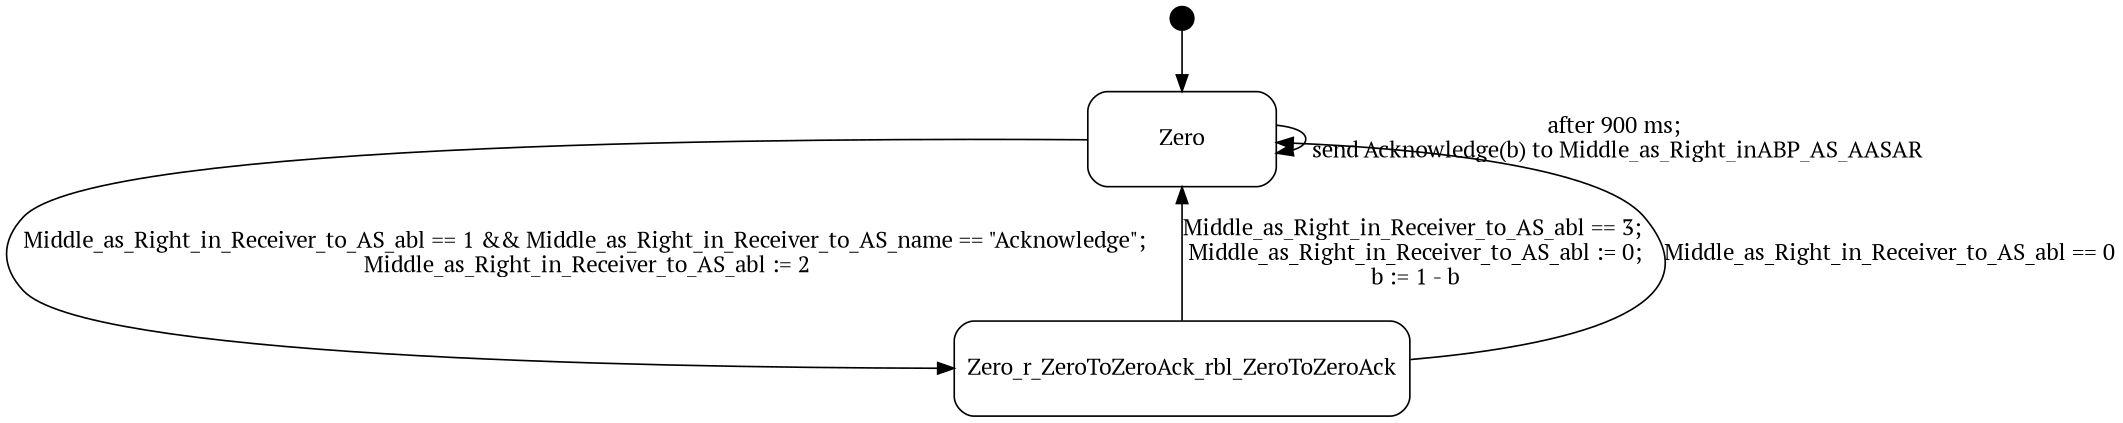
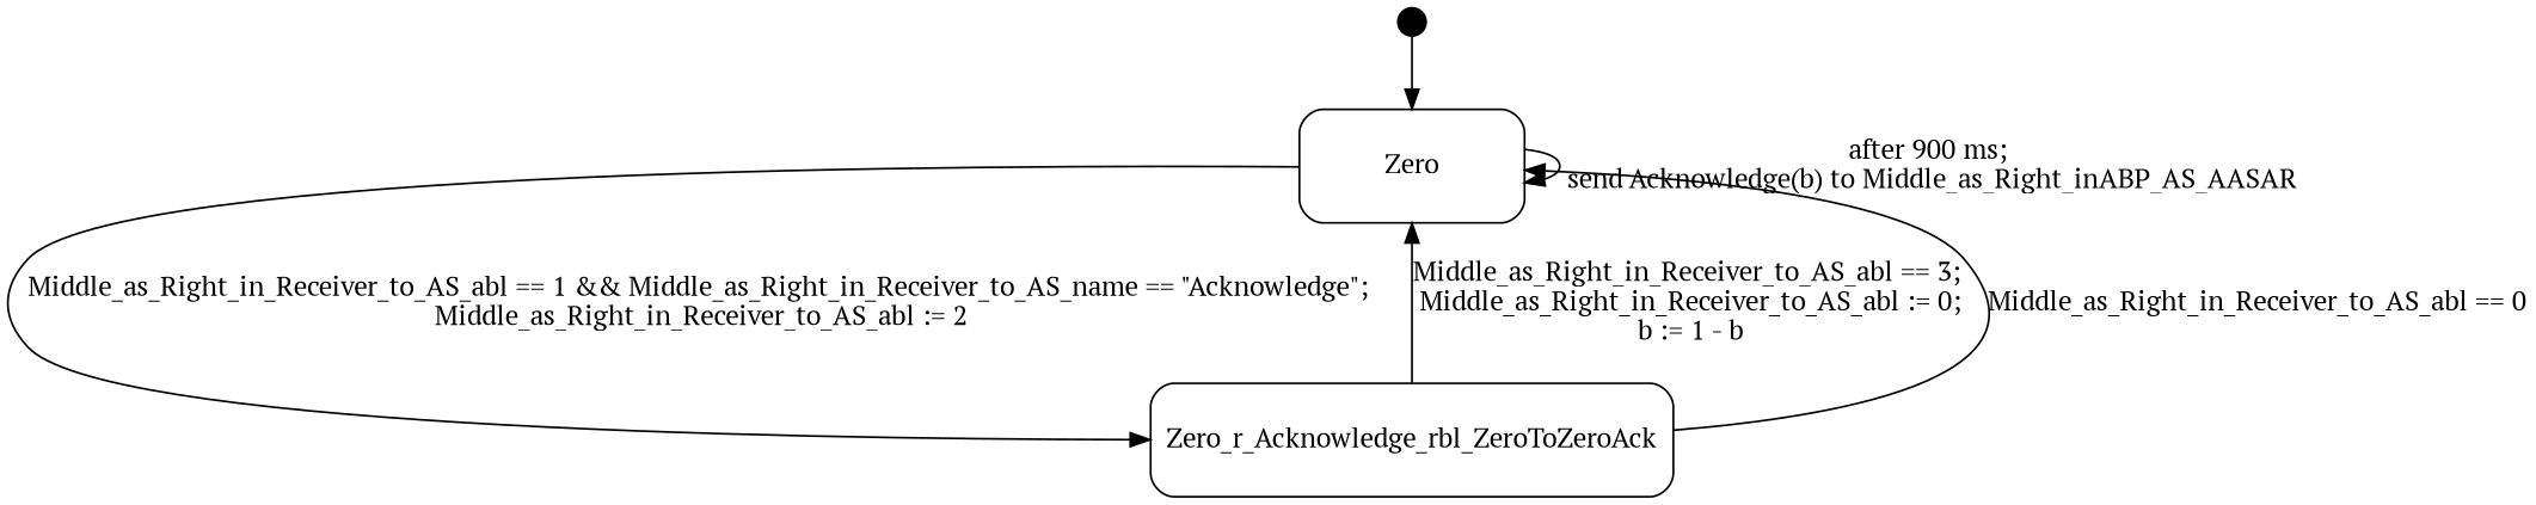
  digraph {
    compound=true
    rank=LR
    fontname="PT Serif"
    node [shape=Mrecord fontname="PT Serif"]
    edge [fontname="PT Serif"]
    Zero_extra [height=0.2 shape=point]
    Zero [height=0.8 width=1.6]
-   Zero_r_Acknowledge_rbl_ZeroToZeroAck [height=0.8 width=1.6 label=Zero_r_ZeroToZeroAck_rbl_ZeroToZeroAck]
+   Zero_r_Acknowledge_rbl_ZeroToZeroAck [height=0.8 width=1.6]
    Zero_extra -> Zero
    Zero -> Zero [label="after 900 ms;\n send Acknowledge(b) to Middle_as_Right_inABP_AS_AASAR"]
    Zero -> Zero_r_Acknowledge_rbl_ZeroToZeroAck [label="Middle_as_Right_in_Receiver_to_AS_abl == 1 && Middle_as_Right_in_Receiver_to_AS_name == \"Acknowledge\";\n Middle_as_Right_in_Receiver_to_AS_abl := 2"]
    Zero_r_Acknowledge_rbl_ZeroToZeroAck -> Zero [label="Middle_as_Right_in_Receiver_to_AS_abl == 3;\n Middle_as_Right_in_Receiver_to_AS_abl := 0;\n b := 1 - b"]
    Zero_r_Acknowledge_rbl_ZeroToZeroAck -> Zero [label="Middle_as_Right_in_Receiver_to_AS_abl == 0"]
  }
